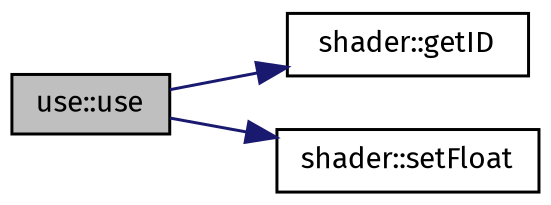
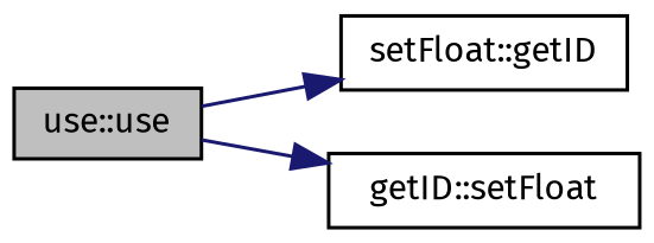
  digraph {
    fontname="Fira Sans"
    rankdir=LR
    node [color=black fillcolor=white fontname="Fira Sans" fontsize=10 shape=record style=filled]
    edge [color=midnightblue fontname="Fira Sans" fontsize=10 labelfontname=Helvetica labelfontsize=10 style=solid]
    n1 [fillcolor=grey75 fontcolor=black height=0.2 label="use::use" width=0.4]
-   n2 [height=0.2 label="shader::getID" width=0.4]
-   n3 [height=0.2 label="shader::setFloat" width=0.4]
+   n2 [height=0.2 label="setFloat::getID" width=0.4]
+   n3 [height=0.2 label="getID::setFloat" width=0.4]
    n1 -> n2
    n1 -> n3
  }
